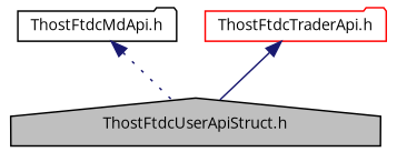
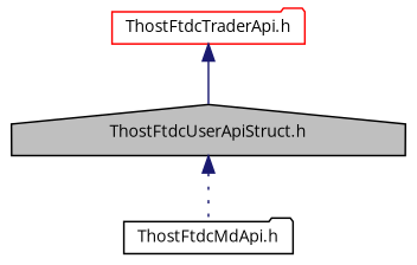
  digraph {
    fontname="Open Sans"
    node [color=black fontname="Open Sans" fontsize=10 shape=folder]
    edge [color=midnightblue dir=back fontname="Open Sans" fontsize=10 labelfontname=FreeSans labelfontsize=10]
    n1 [fillcolor=grey75 fontcolor=black height=0.2 label="ThostFtdcUserApiStruct.h" shape=house style=filled width=0.4]
    n2 [height=0.2 label="ThostFtdcMdApi.h" width=0.4]
    n3 [color=red height=0.2 label="ThostFtdcTraderApi.h" width=0.4]
-   n2 -> n1 [style=dotted]
+   n1 -> n2 [style=dotted]
    n3 -> n1 [style=solid]
  }
